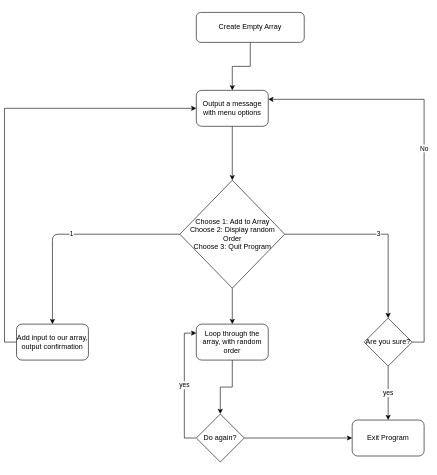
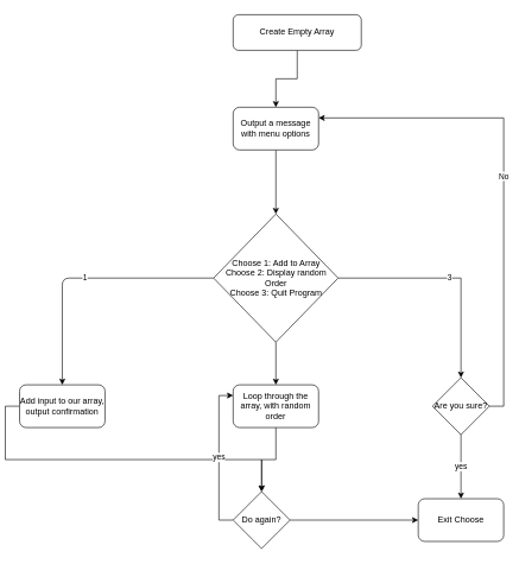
  <mxCell id="0" />
  <mxCell id="1" parent="0" />
  <mxCell id="2" value="" style="edgeStyle=orthogonalEdgeStyle;rounded=0;orthogonalLoop=1;jettySize=auto;html=1;" edge="1" parent="1" source="3" target="5"><mxGeometry relative="1" as="geometry" /></mxCell>
  <mxCell id="3" value="Create Empty Array" style="rounded=1;whiteSpace=wrap;html=1;" vertex="1" parent="1"><mxGeometry x="320" y="20" width="180" height="50" as="geometry" /></mxCell>
  <mxCell id="4" value="" style="edgeStyle=orthogonalEdgeStyle;rounded=0;orthogonalLoop=1;jettySize=auto;html=1;" edge="1" parent="1" source="5" target="8"><mxGeometry relative="1" as="geometry" /></mxCell>
  <mxCell id="5" value="Output a message with menu options" style="rounded=1;whiteSpace=wrap;html=1;" vertex="1" parent="1"><mxGeometry x="320" y="150" width="120" height="60" as="geometry" /></mxCell>
  <mxCell id="6" style="edgeStyle=orthogonalEdgeStyle;rounded=0;orthogonalLoop=1;jettySize=auto;html=1;exitX=0.5;exitY=1;exitDx=0;exitDy=0;entryX=0.5;entryY=0;entryDx=0;entryDy=0;" edge="1" parent="1" source="8" target="13"><mxGeometry relative="1" as="geometry" /></mxCell>
  <mxCell id="7" value="3" style="edgeStyle=orthogonalEdgeStyle;rounded=0;orthogonalLoop=1;jettySize=auto;html=1;entryX=0.5;entryY=0;entryDx=0;entryDy=0;" edge="1" parent="1" source="8" target="20"><mxGeometry relative="1" as="geometry" /></mxCell>
  <mxCell id="8" value="Choose 1: Add to Array&lt;br&gt;Choose 2: Display random Order&lt;br&gt;Choose 3: Quit Program" style="rhombus;whiteSpace=wrap;html=1;" vertex="1" parent="1"><mxGeometry x="292.5" y="300" width="175" height="180" as="geometry" /></mxCell>
- <mxCell id="9" style="edgeStyle=orthogonalEdgeStyle;rounded=0;orthogonalLoop=1;jettySize=auto;html=1;exitX=0;exitY=0.5;exitDx=0;exitDy=0;entryX=0;entryY=0.5;entryDx=0;entryDy=0;" edge="1" parent="1" source="10" target="5"><mxGeometry relative="1" as="geometry" /></mxCell>
+ <mxCell id="9" style="edgeStyle=orthogonalEdgeStyle;rounded=0;orthogonalLoop=1;jettySize=auto;html=1;exitX=0;exitY=0.5;exitDx=0;exitDy=0;" edge="1" parent="1" source="10" target="16"><mxGeometry relative="1" as="geometry" /></mxCell>
  <mxCell id="10" value="Add input to our array, output confirmation" style="rounded=1;whiteSpace=wrap;html=1;" vertex="1" parent="1"><mxGeometry x="20" y="540" width="120" height="60" as="geometry" /></mxCell>
  <mxCell id="11" value="1" style="endArrow=classic;html=1;exitX=0;exitY=0.5;exitDx=0;exitDy=0;" edge="1" parent="1" source="8" target="10"><mxGeometry width="50" height="50" relative="1" as="geometry"><mxPoint x="390" y="390" as="sourcePoint" /><mxPoint x="440" y="340" as="targetPoint" /><Array as="points"><mxPoint x="80" y="390" /></Array></mxGeometry></mxCell>
  <mxCell id="12" style="edgeStyle=orthogonalEdgeStyle;rounded=0;orthogonalLoop=1;jettySize=auto;html=1;exitX=0.5;exitY=1;exitDx=0;exitDy=0;" edge="1" parent="1" source="13" target="16"><mxGeometry relative="1" as="geometry" /></mxCell>
  <mxCell id="13" value="Loop through the array, with random order" style="rounded=1;whiteSpace=wrap;html=1;" vertex="1" parent="1"><mxGeometry x="320" y="540" width="120" height="60" as="geometry" /></mxCell>
  <mxCell id="14" value="yes" style="edgeStyle=orthogonalEdgeStyle;rounded=0;orthogonalLoop=1;jettySize=auto;html=1;entryX=0;entryY=0.25;entryDx=0;entryDy=0;" edge="1" parent="1" source="16" target="13"><mxGeometry relative="1" as="geometry"><Array as="points"><mxPoint x="300" y="730" /><mxPoint x="300" y="555" /></Array></mxGeometry></mxCell>
  <mxCell id="15" style="edgeStyle=orthogonalEdgeStyle;rounded=0;orthogonalLoop=1;jettySize=auto;html=1;exitX=1;exitY=0.5;exitDx=0;exitDy=0;entryX=0;entryY=0.5;entryDx=0;entryDy=0;" edge="1" parent="1" source="16" target="17"><mxGeometry relative="1" as="geometry" /></mxCell>
  <mxCell id="16" value="Do again?" style="rhombus;whiteSpace=wrap;html=1;" vertex="1" parent="1"><mxGeometry x="320" y="690" width="80" height="80" as="geometry" /></mxCell>
- <mxCell id="17" value="Exit Program" style="rounded=1;whiteSpace=wrap;html=1;" vertex="1" parent="1"><mxGeometry x="580" y="700" width="120" height="60" as="geometry" /></mxCell>
+ <mxCell id="17" value="Exit Choose" style="rounded=1;whiteSpace=wrap;html=1;" vertex="1" parent="1"><mxGeometry x="580" y="700" width="120" height="60" as="geometry" /></mxCell>
  <mxCell id="18" value="yes" style="edgeStyle=orthogonalEdgeStyle;rounded=0;orthogonalLoop=1;jettySize=auto;html=1;exitX=0.5;exitY=1;exitDx=0;exitDy=0;entryX=0.5;entryY=0;entryDx=0;entryDy=0;" edge="1" parent="1" source="20" target="17"><mxGeometry relative="1" as="geometry" /></mxCell>
  <mxCell id="19" value="No" style="edgeStyle=orthogonalEdgeStyle;rounded=0;orthogonalLoop=1;jettySize=auto;html=1;exitX=1;exitY=0.5;exitDx=0;exitDy=0;entryX=1;entryY=0.25;entryDx=0;entryDy=0;" edge="1" parent="1" source="20" target="5"><mxGeometry relative="1" as="geometry" /></mxCell>
  <mxCell id="20" value="Are you sure?" style="rhombus;whiteSpace=wrap;html=1;" vertex="1" parent="1"><mxGeometry x="600" y="530" width="80" height="80" as="geometry" /></mxCell>
